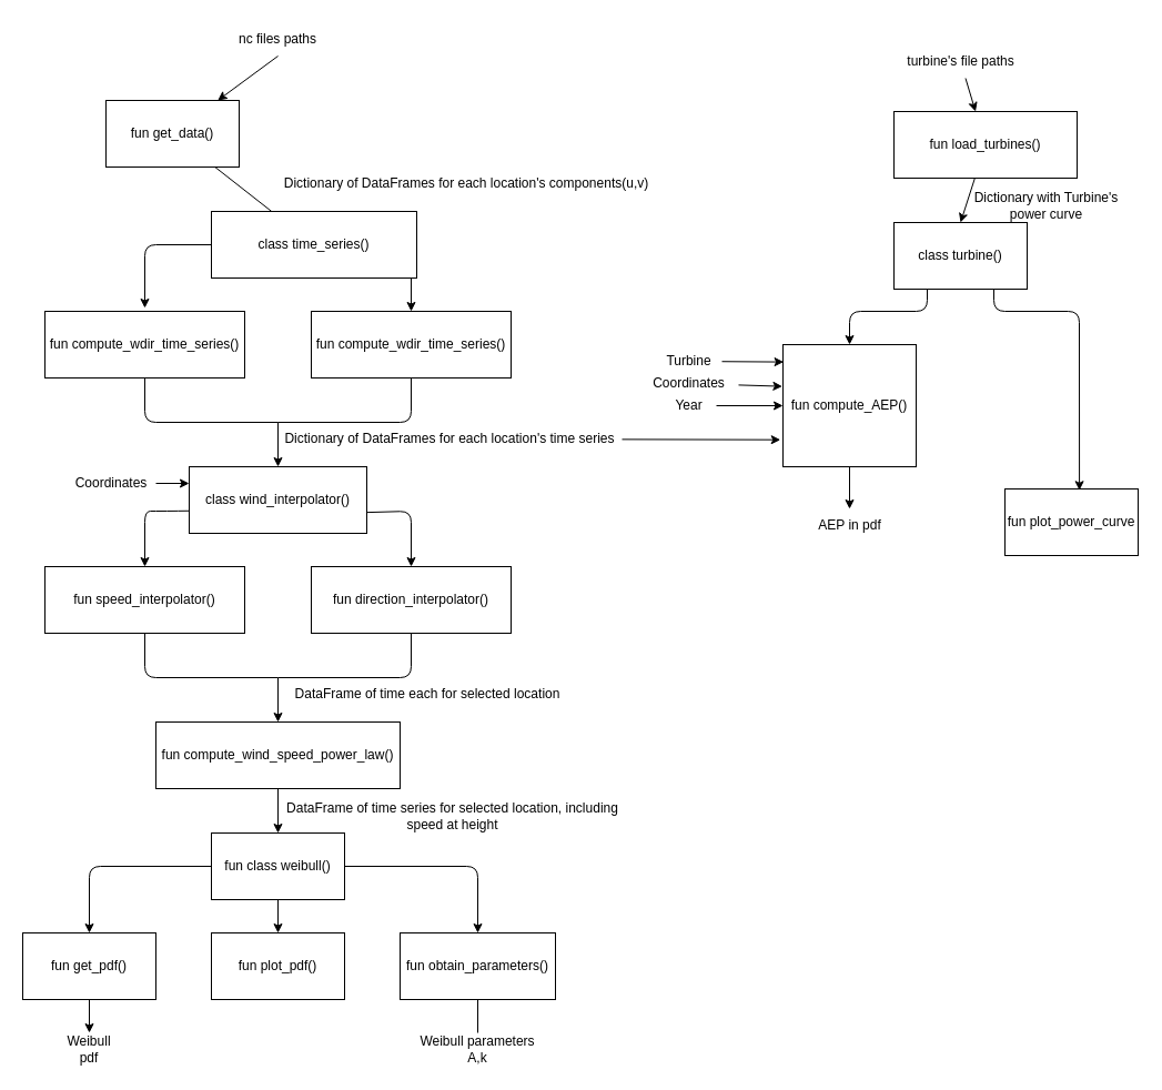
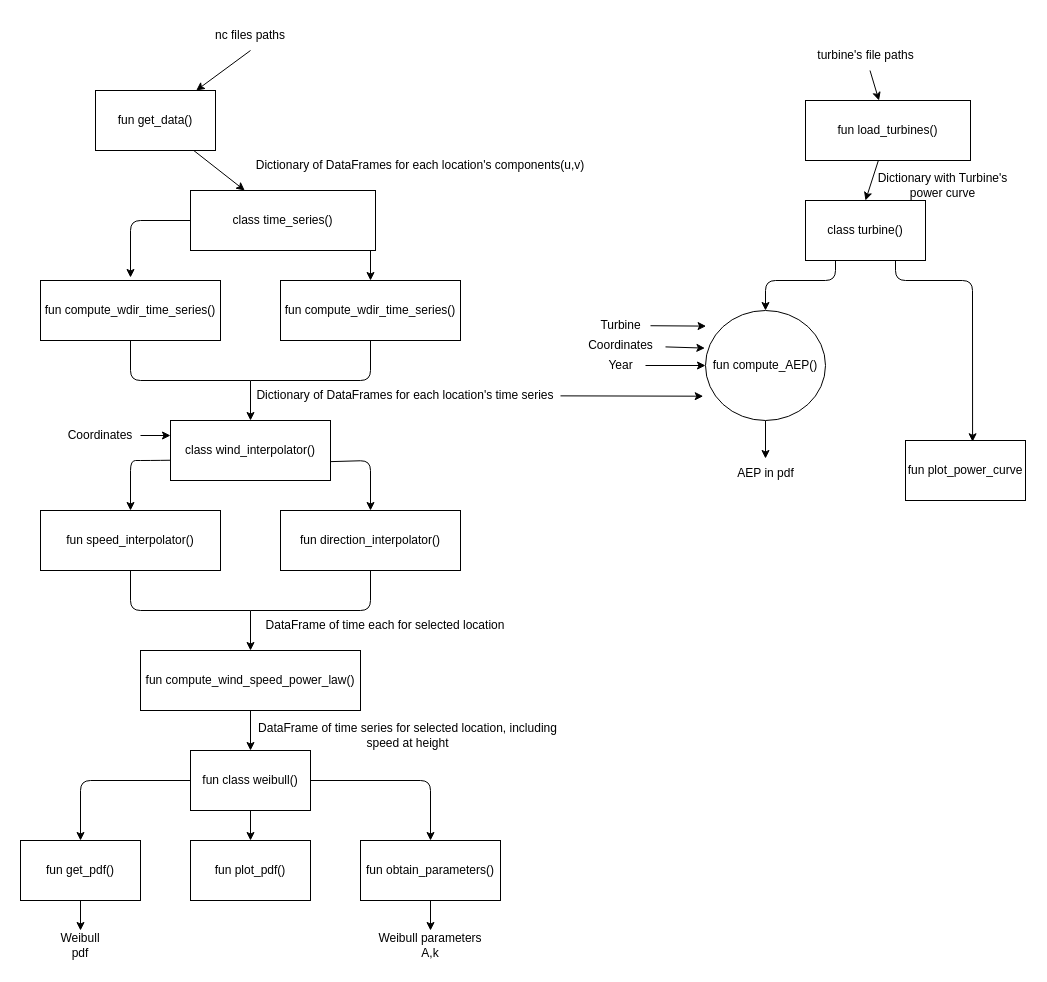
  <mxCell id="0" />
  <mxCell id="1" parent="0" />
  <mxCell id="2" value="" style="edgeStyle=none;html=1;" parent="1" target="4" edge="1"><mxGeometry relative="1" as="geometry"><mxPoint x="250" y="50" as="sourcePoint" /></mxGeometry></mxCell>
- <mxCell id="3" value="" style="edgeStyle=none;html=1;endArrow=none;" parent="1" source="4" target="6" edge="1"><mxGeometry relative="1" as="geometry" /></mxCell>
+ <mxCell id="3" value="" style="edgeStyle=none;html=1;" parent="1" source="4" target="6" edge="1"><mxGeometry relative="1" as="geometry" /></mxCell>
  <mxCell id="4" value="fun get_data()" style="whiteSpace=wrap;html=1;" parent="1" vertex="1"><mxGeometry x="95" y="90" width="120" height="60" as="geometry" /></mxCell>
  <mxCell id="5" style="edgeStyle=none;html=1;entryX=0.5;entryY=0;entryDx=0;entryDy=0;" parent="1" source="6" target="12" edge="1"><mxGeometry relative="1" as="geometry"><Array as="points"><mxPoint x="370" y="220" /></Array></mxGeometry></mxCell>
  <mxCell id="6" value="class time_series()" style="whiteSpace=wrap;html=1;" parent="1" vertex="1"><mxGeometry x="190" y="190" width="185" height="60" as="geometry" /></mxCell>
  <mxCell id="7" value="Dictionary of DataFrames for each location's components(u,v)" style="text;strokeColor=none;align=center;fillColor=none;html=1;verticalAlign=middle;whiteSpace=wrap;rounded=0;" parent="1" vertex="1"><mxGeometry x="250" y="150" width="340" height="30" as="geometry" /></mxCell>
  <mxCell id="8" style="edgeStyle=none;html=1;endArrow=none;endFill=0;" parent="1" source="9" edge="1"><mxGeometry relative="1" as="geometry"><mxPoint x="250" y="380" as="targetPoint" /><Array as="points"><mxPoint x="130" y="380" /></Array></mxGeometry></mxCell>
  <mxCell id="9" value="fun compute_wdir_time_series()" style="whiteSpace=wrap;html=1;" parent="1" vertex="1"><mxGeometry x="40" y="280" width="180" height="60" as="geometry" /></mxCell>
  <mxCell id="10" style="edgeStyle=none;html=1;exitX=0;exitY=0.5;exitDx=0;exitDy=0;" parent="1" source="6" edge="1"><mxGeometry relative="1" as="geometry"><mxPoint x="130" y="277" as="targetPoint" /><Array as="points"><mxPoint x="130" y="220" /></Array></mxGeometry></mxCell>
  <mxCell id="11" style="edgeStyle=none;html=1;endArrow=none;endFill=0;" parent="1" source="12" edge="1"><mxGeometry relative="1" as="geometry"><mxPoint x="250" y="380" as="targetPoint" /><Array as="points"><mxPoint x="370" y="380" /></Array></mxGeometry></mxCell>
  <mxCell id="12" value="fun compute_wdir_time_series()" style="whiteSpace=wrap;html=1;" parent="1" vertex="1"><mxGeometry x="280" y="280" width="180" height="60" as="geometry" /></mxCell>
  <mxCell id="13" value="" style="edgeStyle=none;html=1;entryX=-0.019;entryY=0.779;entryDx=0;entryDy=0;entryPerimeter=0;" parent="1" source="14" target="48" edge="1"><mxGeometry relative="1" as="geometry" /></mxCell>
  <mxCell id="14" value="Dictionary of DataFrames for each location's time series" style="text;strokeColor=none;align=center;fillColor=none;html=1;verticalAlign=middle;whiteSpace=wrap;rounded=0;" parent="1" vertex="1"><mxGeometry x="250" y="380" width="310" height="30" as="geometry" /></mxCell>
  <mxCell id="15" value="" style="edgeStyle=none;html=1;startArrow=classic;startFill=1;endArrow=none;endFill=0;" parent="1" source="18" edge="1"><mxGeometry relative="1" as="geometry"><mxPoint x="250" y="380" as="targetPoint" /><Array as="points"><mxPoint x="250" y="380" /></Array></mxGeometry></mxCell>
  <mxCell id="16" style="edgeStyle=none;html=1;entryX=0.5;entryY=0;entryDx=0;entryDy=0;exitX=0.008;exitY=0.662;exitDx=0;exitDy=0;exitPerimeter=0;" parent="1" source="18" target="22" edge="1"><mxGeometry relative="1" as="geometry"><Array as="points"><mxPoint x="150" y="460" /><mxPoint x="130" y="460" /></Array></mxGeometry></mxCell>
  <mxCell id="17" style="edgeStyle=none;html=1;entryX=0.5;entryY=0;entryDx=0;entryDy=0;exitX=0.994;exitY=0.686;exitDx=0;exitDy=0;exitPerimeter=0;" parent="1" source="18" target="23" edge="1"><mxGeometry relative="1" as="geometry"><Array as="points"><mxPoint x="370" y="460" /></Array></mxGeometry></mxCell>
  <mxCell id="18" value="class wind_interpolator()" style="whiteSpace=wrap;html=1;" parent="1" vertex="1"><mxGeometry x="170" y="420" width="160" height="60" as="geometry" /></mxCell>
  <mxCell id="19" value="" style="edgeStyle=none;html=1;entryX=0;entryY=0.25;entryDx=0;entryDy=0;" parent="1" target="18" edge="1"><mxGeometry relative="1" as="geometry"><mxPoint x="140" y="435" as="sourcePoint" /></mxGeometry></mxCell>
  <mxCell id="20" value="Coordinates" style="text;strokeColor=none;align=center;fillColor=none;html=1;verticalAlign=middle;whiteSpace=wrap;rounded=0;" parent="1" vertex="1"><mxGeometry x="70" y="420" width="60" height="30" as="geometry" /></mxCell>
  <mxCell id="21" value="nc files paths" style="text;strokeColor=none;align=center;fillColor=none;html=1;verticalAlign=middle;whiteSpace=wrap;rounded=0;" parent="1" vertex="1"><mxGeometry x="210" y="20" width="80" height="30" as="geometry" /></mxCell>
  <mxCell id="22" value="fun speed_interpolator()" style="whiteSpace=wrap;html=1;" parent="1" vertex="1"><mxGeometry x="40" y="510" width="180" height="60" as="geometry" /></mxCell>
  <mxCell id="23" value="fun direction_interpolator()" style="whiteSpace=wrap;html=1;" parent="1" vertex="1"><mxGeometry x="280" y="510" width="180" height="60" as="geometry" /></mxCell>
  <mxCell id="24" style="edgeStyle=none;html=1;endArrow=none;endFill=0;" parent="1" edge="1"><mxGeometry relative="1" as="geometry"><mxPoint x="250" y="610" as="targetPoint" /><mxPoint x="130" y="570" as="sourcePoint" /><Array as="points"><mxPoint x="130" y="610" /></Array></mxGeometry></mxCell>
  <mxCell id="25" style="edgeStyle=none;html=1;endArrow=none;endFill=0;" parent="1" edge="1"><mxGeometry relative="1" as="geometry"><mxPoint x="250" y="610" as="targetPoint" /><mxPoint x="370" y="570" as="sourcePoint" /><Array as="points"><mxPoint x="370" y="610" /></Array></mxGeometry></mxCell>
  <mxCell id="26" value="" style="edgeStyle=none;html=1;startArrow=classic;startFill=1;endArrow=none;endFill=0;" parent="1" edge="1"><mxGeometry relative="1" as="geometry"><mxPoint x="250" y="650" as="sourcePoint" /><mxPoint x="250" y="610" as="targetPoint" /><Array as="points"><mxPoint x="250" y="610" /></Array></mxGeometry></mxCell>
  <mxCell id="27" value="DataFrame of time each for selected location" style="text;strokeColor=none;align=center;fillColor=none;html=1;verticalAlign=middle;whiteSpace=wrap;rounded=0;" parent="1" vertex="1"><mxGeometry x="230" y="610" width="310" height="30" as="geometry" /></mxCell>
  <mxCell id="28" value="" style="edgeStyle=none;html=1;" parent="1" source="29" target="33" edge="1"><mxGeometry relative="1" as="geometry" /></mxCell>
  <mxCell id="29" value="fun compute_wind_speed_power_law()" style="whiteSpace=wrap;html=1;" parent="1" vertex="1"><mxGeometry x="140" y="650" width="220" height="60" as="geometry" /></mxCell>
  <mxCell id="30" value="" style="edgeStyle=none;html=1;" parent="1" source="33" target="38" edge="1"><mxGeometry relative="1" as="geometry" /></mxCell>
  <mxCell id="31" style="edgeStyle=none;html=1;entryX=0.5;entryY=0;entryDx=0;entryDy=0;" parent="1" source="33" target="40" edge="1"><mxGeometry relative="1" as="geometry"><Array as="points"><mxPoint x="80" y="780" /></Array></mxGeometry></mxCell>
  <mxCell id="32" style="edgeStyle=none;html=1;entryX=0.5;entryY=0;entryDx=0;entryDy=0;" parent="1" source="33" target="36" edge="1"><mxGeometry relative="1" as="geometry"><Array as="points"><mxPoint x="430" y="780" /></Array></mxGeometry></mxCell>
  <mxCell id="33" value="fun class weibull()" style="whiteSpace=wrap;html=1;" parent="1" vertex="1"><mxGeometry x="190" y="750" width="120" height="60" as="geometry" /></mxCell>
  <mxCell id="34" value="DataFrame of time series for selected location, including speed at height" style="text;strokeColor=none;align=center;fillColor=none;html=1;verticalAlign=middle;whiteSpace=wrap;rounded=0;" parent="1" vertex="1"><mxGeometry x="255" y="720" width="305" height="30" as="geometry" /></mxCell>
- <mxCell id="35" value="" style="edgeStyle=none;html=1;endArrow=none;" parent="1" source="36" target="37" edge="1"><mxGeometry relative="1" as="geometry" /></mxCell>
+ <mxCell id="35" value="" style="edgeStyle=none;html=1;" parent="1" source="36" target="37" edge="1"><mxGeometry relative="1" as="geometry" /></mxCell>
  <mxCell id="36" value="fun obtain_parameters()" style="whiteSpace=wrap;html=1;" parent="1" vertex="1"><mxGeometry x="360" y="840" width="140" height="60" as="geometry" /></mxCell>
  <mxCell id="37" value="Weibull parameters A,k" style="text;strokeColor=none;align=center;fillColor=none;html=1;verticalAlign=middle;whiteSpace=wrap;rounded=0;" parent="1" vertex="1"><mxGeometry x="375" y="930" width="110" height="30" as="geometry" /></mxCell>
  <mxCell id="38" value="fun plot_pdf()" style="whiteSpace=wrap;html=1;" parent="1" vertex="1"><mxGeometry x="190" y="840" width="120" height="60" as="geometry" /></mxCell>
  <mxCell id="39" value="" style="edgeStyle=none;html=1;" parent="1" source="40" target="41" edge="1"><mxGeometry relative="1" as="geometry" /></mxCell>
  <mxCell id="40" value="fun get_pdf()" style="whiteSpace=wrap;html=1;" parent="1" vertex="1"><mxGeometry x="20" y="840" width="120" height="60" as="geometry" /></mxCell>
  <mxCell id="41" value="Weibull pdf" style="text;strokeColor=none;align=center;fillColor=none;html=1;verticalAlign=middle;whiteSpace=wrap;rounded=0;" parent="1" vertex="1"><mxGeometry x="50" y="930" width="60" height="30" as="geometry" /></mxCell>
  <mxCell id="42" style="edgeStyle=none;html=1;entryX=0.5;entryY=0;entryDx=0;entryDy=0;exitX=0.25;exitY=1;exitDx=0;exitDy=0;" parent="1" source="43" target="48" edge="1"><mxGeometry relative="1" as="geometry"><Array as="points"><mxPoint x="835" y="280" /><mxPoint x="765" y="280" /></Array></mxGeometry></mxCell>
  <mxCell id="43" value="class turbine()" style="whiteSpace=wrap;html=1;" parent="1" vertex="1"><mxGeometry x="805" y="200" width="120" height="60" as="geometry" /></mxCell>
  <mxCell id="44" value="" style="edgeStyle=none;html=1;entryX=0.5;entryY=0;entryDx=0;entryDy=0;" parent="1" source="45" target="43" edge="1"><mxGeometry relative="1" as="geometry"><mxPoint x="815" y="200" as="targetPoint" /></mxGeometry></mxCell>
  <mxCell id="45" value="fun load_turbines()" style="whiteSpace=wrap;html=1;" parent="1" vertex="1"><mxGeometry x="805" y="100" width="165" height="60" as="geometry" /></mxCell>
  <mxCell id="46" value="Dictionary with Turbine's power curve" style="text;strokeColor=none;align=center;fillColor=none;html=1;verticalAlign=middle;whiteSpace=wrap;rounded=0;" parent="1" vertex="1"><mxGeometry x="875" y="170" width="135" height="30" as="geometry" /></mxCell>
  <mxCell id="47" value="" style="edgeStyle=none;html=1;" parent="1" source="48" target="57" edge="1"><mxGeometry relative="1" as="geometry" /></mxCell>
- <mxCell id="48" value="fun compute_AEP()" style="whiteSpace=wrap;html=1;" parent="1" vertex="1"><mxGeometry x="705" y="310" width="120" height="110" as="geometry" /></mxCell>
+ <mxCell id="48" value="fun compute_AEP()" style="ellipse;whiteSpace=wrap;html=1;" parent="1" vertex="1"><mxGeometry x="705" y="310" width="120" height="110" as="geometry" /></mxCell>
  <mxCell id="49" value="" style="edgeStyle=none;html=1;entryX=0.005;entryY=0.142;entryDx=0;entryDy=0;entryPerimeter=0;" parent="1" source="50" target="48" edge="1"><mxGeometry relative="1" as="geometry" /></mxCell>
  <mxCell id="50" value="Turbine" style="text;html=1;align=center;verticalAlign=middle;resizable=0;points=[];autosize=1;strokeColor=none;fillColor=none;" parent="1" vertex="1"><mxGeometry x="590" y="310" width="60" height="30" as="geometry" /></mxCell>
  <mxCell id="51" value="" style="edgeStyle=none;html=1;entryX=-0.005;entryY=0.342;entryDx=0;entryDy=0;entryPerimeter=0;" parent="1" source="52" target="48" edge="1"><mxGeometry relative="1" as="geometry" /></mxCell>
  <mxCell id="52" value="Coordinates" style="text;html=1;align=center;verticalAlign=middle;resizable=0;points=[];autosize=1;strokeColor=none;fillColor=none;" parent="1" vertex="1"><mxGeometry x="575" y="330" width="90" height="30" as="geometry" /></mxCell>
  <mxCell id="53" value="" style="edgeStyle=none;html=1;" parent="1" source="54" target="48" edge="1"><mxGeometry relative="1" as="geometry" /></mxCell>
  <mxCell id="54" value="Year" style="text;html=1;align=center;verticalAlign=middle;resizable=0;points=[];autosize=1;strokeColor=none;fillColor=none;" parent="1" vertex="1"><mxGeometry x="595" y="350" width="50" height="30" as="geometry" /></mxCell>
  <mxCell id="55" value="" style="edgeStyle=none;html=1;" parent="1" source="56" target="45" edge="1"><mxGeometry relative="1" as="geometry" /></mxCell>
  <mxCell id="56" value="turbine's file paths" style="text;html=1;align=center;verticalAlign=middle;resizable=0;points=[];autosize=1;strokeColor=none;fillColor=none;" parent="1" vertex="1"><mxGeometry x="805" y="40" width="120" height="30" as="geometry" /></mxCell>
  <mxCell id="57" value="AEP in pdf" style="text;html=1;align=center;verticalAlign=middle;resizable=0;points=[];autosize=1;strokeColor=none;fillColor=none;" parent="1" vertex="1"><mxGeometry x="720" y="458" width="90" height="30" as="geometry" /></mxCell>
  <mxCell id="58" value="fun plot_power_curve" style="whiteSpace=wrap;html=1;" parent="1" vertex="1"><mxGeometry x="905" y="440" width="120" height="60" as="geometry" /></mxCell>
  <mxCell id="59" style="edgeStyle=none;html=1;entryX=0.559;entryY=0.021;entryDx=0;entryDy=0;entryPerimeter=0;exitX=0.75;exitY=1;exitDx=0;exitDy=0;" parent="1" source="43" target="58" edge="1"><mxGeometry relative="1" as="geometry"><Array as="points"><mxPoint x="895" y="280" /><mxPoint x="972" y="280" /></Array></mxGeometry></mxCell>
